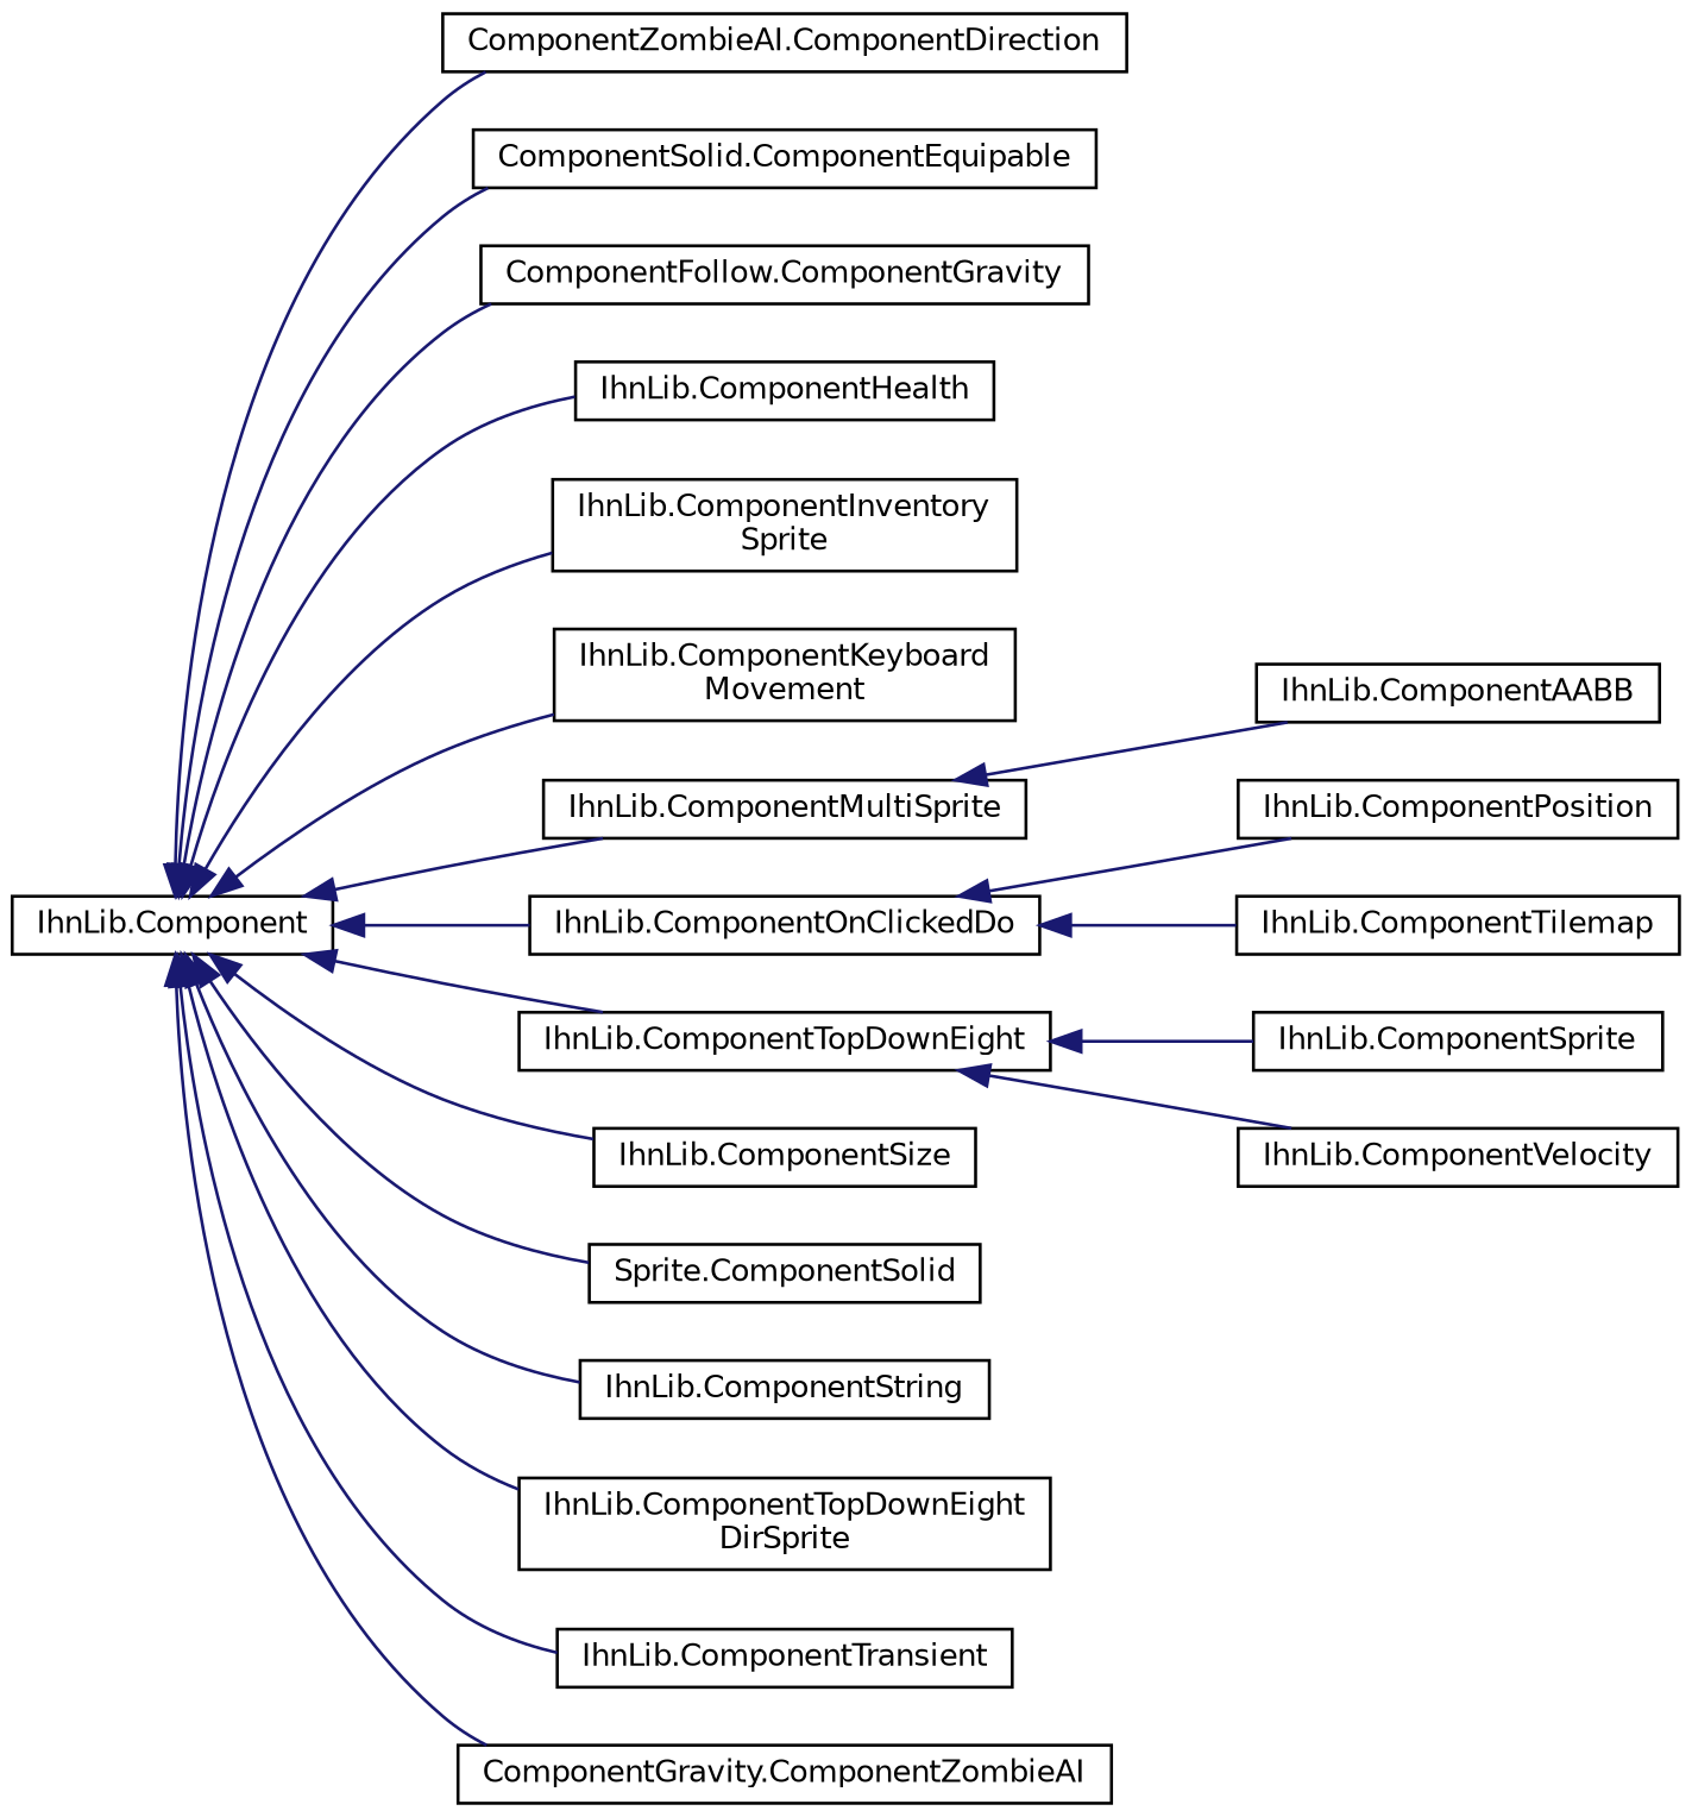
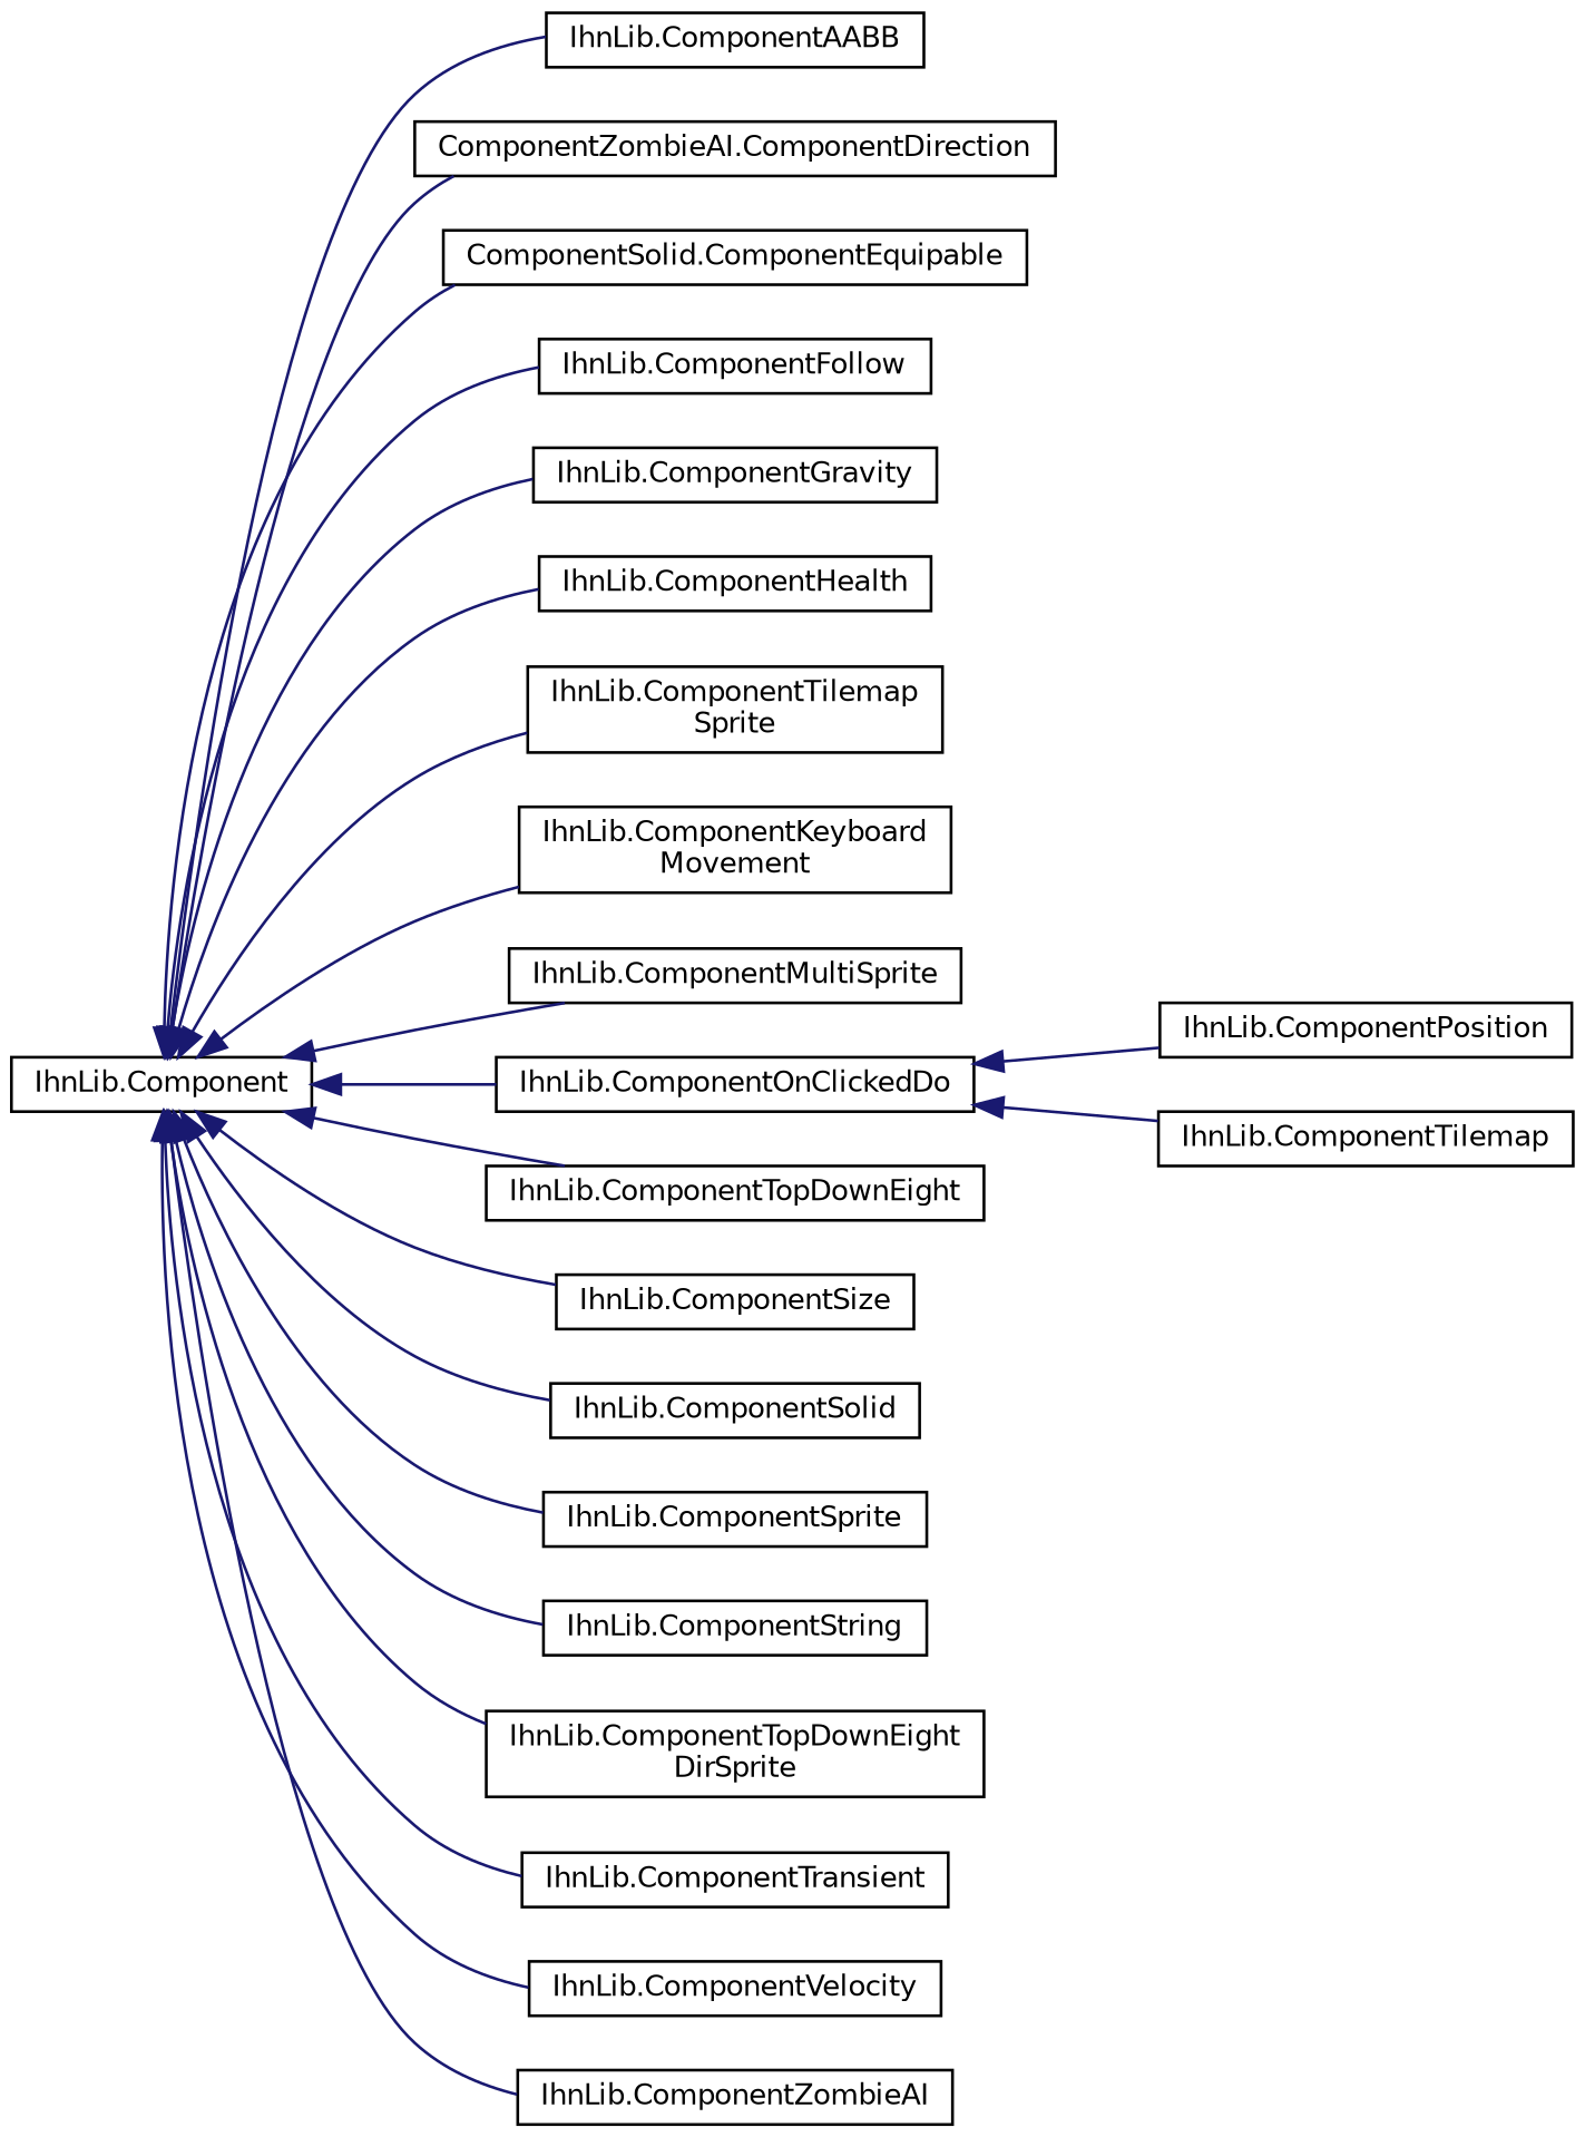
  digraph {
    rankdir=LR
    node [color=black fillcolor=white fontname=Helvetica fontsize=10 shape=record style=filled]
    edge [color=midnightblue dir=back fontname=Helvetica fontsize=10 labelfontname=Helvetica labelfontsize=10 style=solid]
    n1 [height=0.2 label="IhnLib.Component" width=0.4]
    n2 [height=0.2 label="IhnLib.ComponentAABB" width=0.4]
    n3 [height=0.2 label="ComponentZombieAI.ComponentDirection" width=0.4]
    n4 [height=0.2 label="ComponentSolid.ComponentEquipable" width=0.4]
-   n6 [height=0.2 label="ComponentFollow.ComponentGravity" width=0.4]
+   n5 [height=0.2 label="IhnLib.ComponentFollow" width=0.4]
+   n6 [height=0.2 label="IhnLib.ComponentGravity" width=0.4]
    n7 [height=0.2 label="IhnLib.ComponentHealth" width=0.4]
-   n8 [height=0.2 label="IhnLib.ComponentInventory\lSprite" width=0.4]
+   n8 [height=0.2 label="IhnLib.ComponentTilemap\lSprite" width=0.4]
    n9 [height=0.2 label="IhnLib.ComponentKeyboard\lMovement" width=0.4]
    n10 [height=0.2 label="IhnLib.ComponentMultiSprite" width=0.4]
    n11 [height=0.2 label="IhnLib.ComponentOnClickedDo" width=0.4]
    n12 [height=0.2 label="IhnLib.ComponentTopDownEight" width=0.4]
    n13 [height=0.2 label="IhnLib.ComponentSize" width=0.4]
-   n14 [height=0.2 label="Sprite.ComponentSolid" width=0.4]
+   n14 [height=0.2 label="IhnLib.ComponentSolid" width=0.4]
    n15 [height=0.2 label="IhnLib.ComponentSprite" width=0.4]
    n16 [height=0.2 label="IhnLib.ComponentString" width=0.4]
    n17 [height=0.2 label="IhnLib.ComponentTopDownEight\lDirSprite" width=0.4]
    n18 [height=0.2 label="IhnLib.ComponentTransient" width=0.4]
    n19 [height=0.2 label="IhnLib.ComponentVelocity" width=0.4]
-   n20 [height=0.2 label="ComponentGravity.ComponentZombieAI" width=0.4]
+   n20 [height=0.2 label="IhnLib.ComponentZombieAI" width=0.4]
    n21 [height=0.2 label="IhnLib.ComponentPosition" width=0.4]
    n22 [height=0.2 label="IhnLib.ComponentTilemap" width=0.4]
-   n10 -> n2
+   n1 -> n2
    n1 -> n3
    n1 -> n4
+   n1 -> n5
    n1 -> n6
    n1 -> n7
    n1 -> n8
    n1 -> n9
    n1 -> n10
    n1 -> n11
    n1 -> n12
    n1 -> n13
    n1 -> n14
-   n12 -> n15
+   n1 -> n15
    n1 -> n16
    n1 -> n17
    n1 -> n18
-   n12 -> n19
+   n1 -> n19
    n1 -> n20
    n11 -> n21
    n11 -> n22
  }
